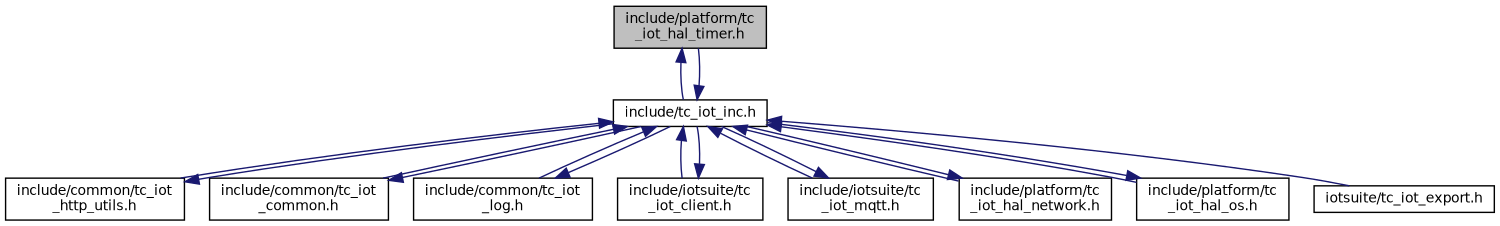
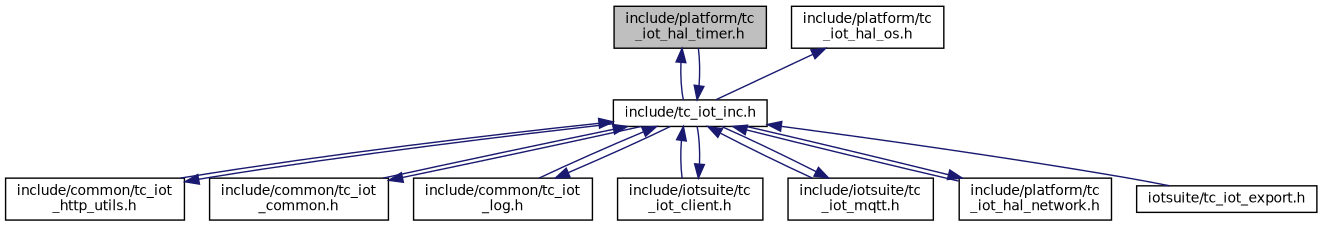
  digraph {
    node [color=black fillcolor=white fontname=Helvetica fontsize=10 shape=record style=filled]
    edge [color=midnightblue dir=back fontname=Helvetica fontsize=10 labelfontname=Helvetica labelfontsize=10 style=solid]
    n1 [fillcolor=grey75 fontcolor=black height=0.2 label="include/platform/tc\l_iot_hal_timer.h" width=0.4]
    n2 [height=0.2 label="include/tc_iot_inc.h" width=0.4]
    n3 [height=0.2 label="include/common/tc_iot\l_http_utils.h" width=0.4]
    n4 [height=0.2 label="include/common/tc_iot\l_common.h" width=0.4]
    n5 [height=0.2 label="include/common/tc_iot\l_log.h" width=0.4]
    n6 [height=0.2 label="include/iotsuite/tc\l_iot_client.h" width=0.4]
    n7 [height=0.2 label="include/iotsuite/tc\l_iot_mqtt.h" width=0.4]
    n8 [height=0.2 label="include/platform/tc\l_iot_hal_network.h" width=0.4]
    n9 [height=0.2 label="include/platform/tc\l_iot_hal_os.h" width=0.4]
    n10 [height=0.2 label="iotsuite/tc_iot_export.h" width=0.4]
    n1 -> n2
    n2 -> n1
    n2 -> n3
    n2 -> n4
    n2 -> n5
    n2 -> n6
    n2 -> n7
    n2 -> n8
-   n2 -> n9
    n2 -> n10
    n3 -> n2
    n4 -> n2
    n5 -> n2
    n6 -> n2
    n7 -> n2
    n8 -> n2
    n9 -> n2
  }
